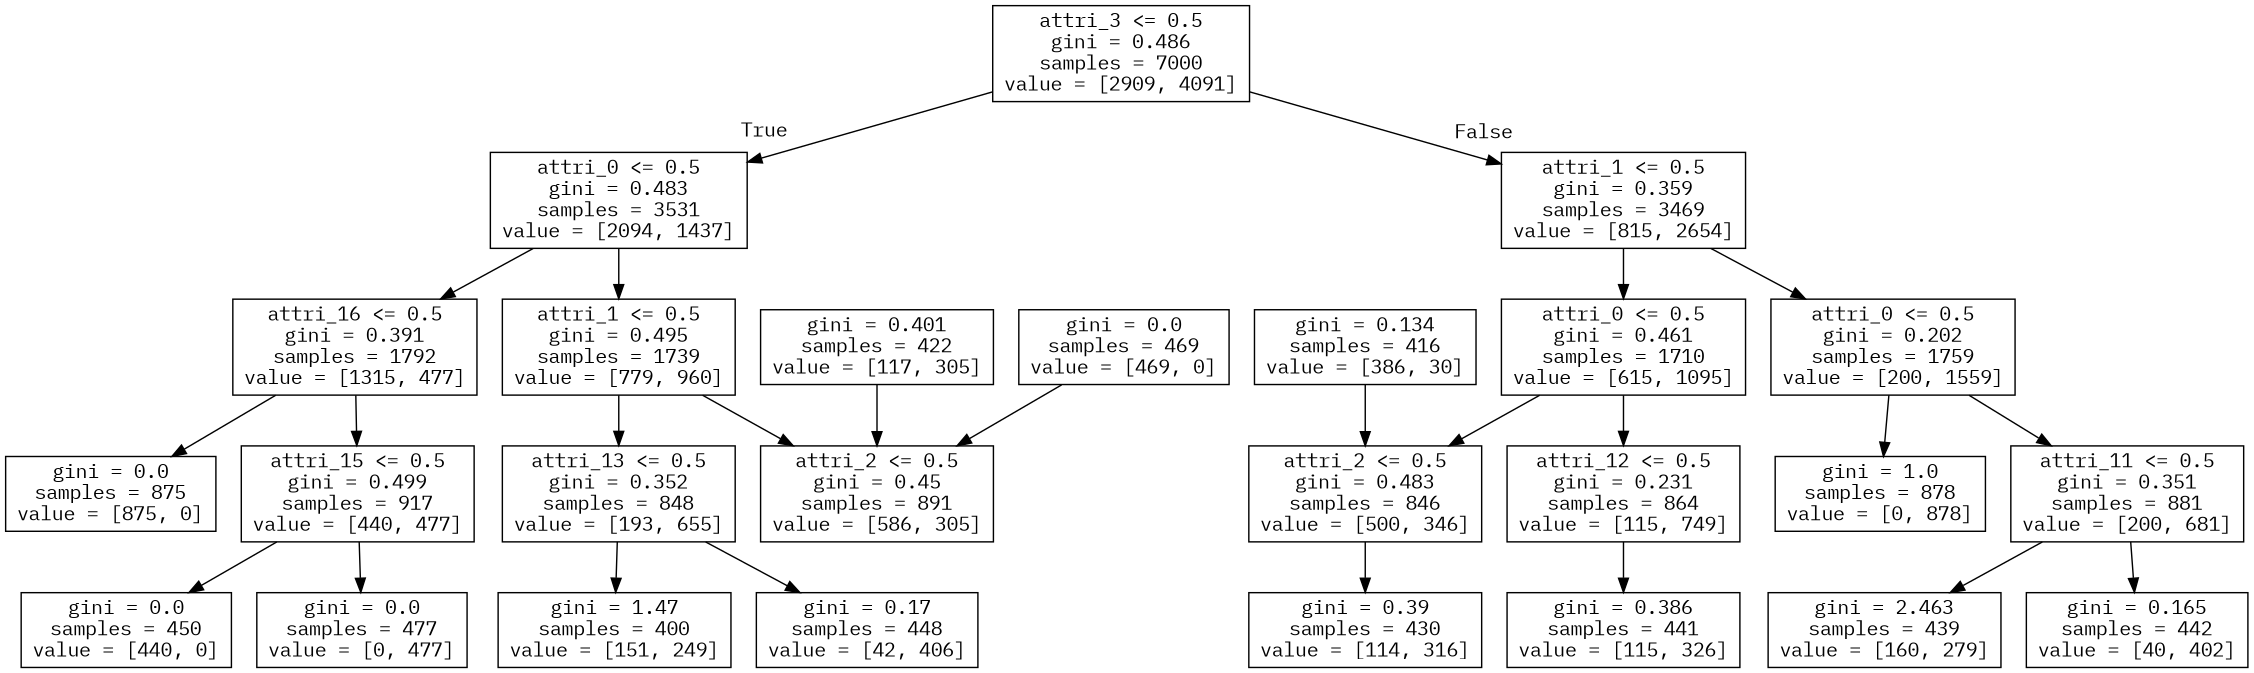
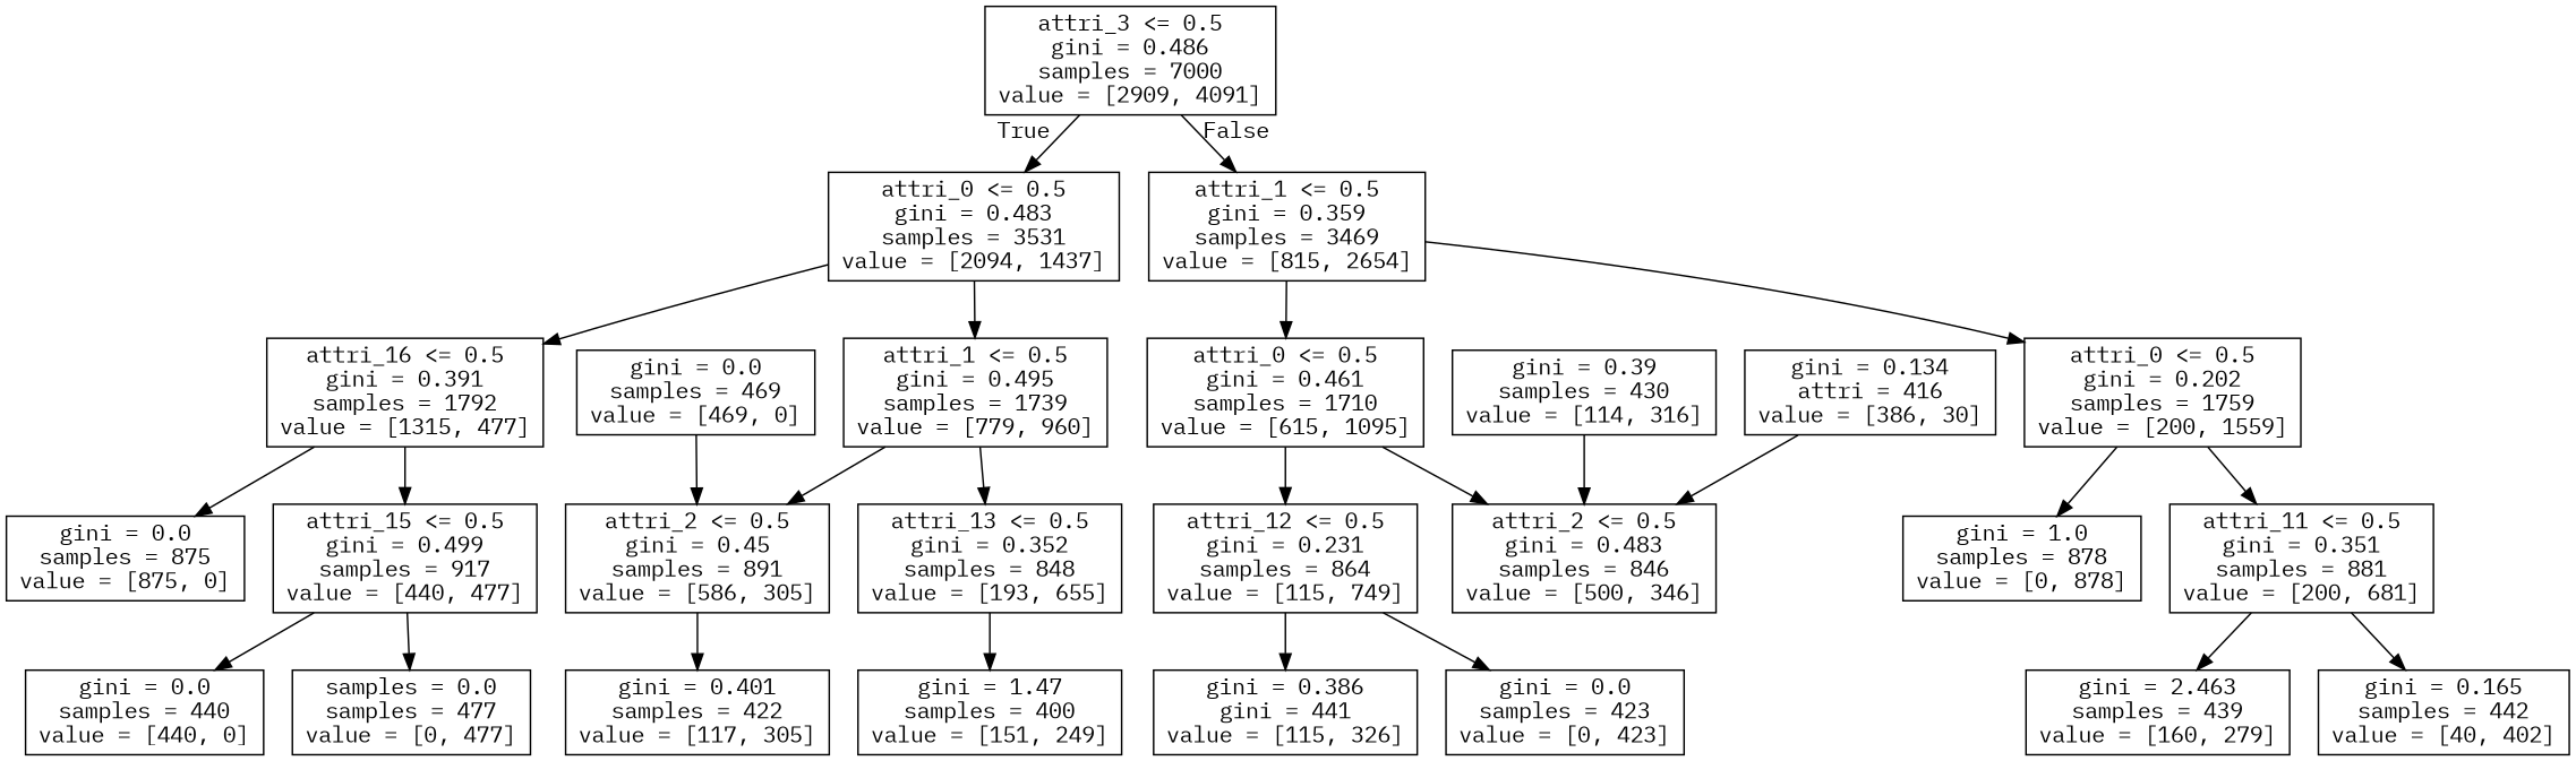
  digraph {
    fontname="IBM Plex Mono"
    node [fontname="IBM Plex Mono" shape=box]
    edge [fontname="IBM Plex Mono"]
    n1 [label="attri_3 <= 0.5\ngini = 0.486\nsamples = 7000\nvalue = [2909, 4091]"]
    n2 [label="attri_0 <= 0.5\ngini = 0.483\nsamples = 3531\nvalue = [2094, 1437]"]
    n3 [label="attri_1 <= 0.5\ngini = 0.359\nsamples = 3469\nvalue = [815, 2654]"]
    n4 [label="attri_16 <= 0.5\ngini = 0.391\nsamples = 1792\nvalue = [1315, 477]"]
    n5 [label="attri_1 <= 0.5\ngini = 0.495\nsamples = 1739\nvalue = [779, 960]"]
    n6 [label="attri_0 <= 0.5\ngini = 0.461\nsamples = 1710\nvalue = [615, 1095]"]
    n7 [label="attri_0 <= 0.5\ngini = 0.202\nsamples = 1759\nvalue = [200, 1559]"]
    n8 [label="gini = 0.0\nsamples = 875\nvalue = [875, 0]"]
    n9 [label="attri_15 <= 0.5\ngini = 0.499\nsamples = 917\nvalue = [440, 477]"]
    n10 [label="attri_2 <= 0.5\ngini = 0.45\nsamples = 891\nvalue = [586, 305]"]
    n11 [label="attri_13 <= 0.5\ngini = 0.352\nsamples = 848\nvalue = [193, 655]"]
-   n12 [label="gini = 0.0\nsamples = 450\nvalue = [440, 0]"]
-   n13 [label="gini = 0.0\nsamples = 477\nvalue = [0, 477]"]
+   n12 [label="gini = 0.0\nsamples = 440\nvalue = [440, 0]"]
+   n13 [label="samples = 0.0\nsamples = 477\nvalue = [0, 477]"]
    n14 [label="gini = 0.401\nsamples = 422\nvalue = [117, 305]"]
    n15 [label="gini = 1.47\nsamples = 400\nvalue = [151, 249]"]
-   n16 [label="gini = 0.17\nsamples = 448\nvalue = [42, 406]"]
    n17 [label="gini = 0.0\nsamples = 469\nvalue = [469, 0]"]
    n18 [label="attri_2 <= 0.5\ngini = 0.483\nsamples = 846\nvalue = [500, 346]"]
    n19 [label="attri_12 <= 0.5\ngini = 0.231\nsamples = 864\nvalue = [115, 749]"]
    n20 [label="gini = 1.0\nsamples = 878\nvalue = [0, 878]"]
    n21 [label="attri_11 <= 0.5\ngini = 0.351\nsamples = 881\nvalue = [200, 681]"]
    n22 [label="gini = 0.39\nsamples = 430\nvalue = [114, 316]"]
-   n23 [label="gini = 0.386\nsamples = 441\nvalue = [115, 326]"]
-   n25 [label="gini = 0.134\nsamples = 416\nvalue = [386, 30]"]
+   n23 [label="gini = 0.386\ngini = 441\nvalue = [115, 326]"]
+   n24 [label="gini = 0.0\nsamples = 423\nvalue = [0, 423]"]
+   n25 [label="gini = 0.134\nattri = 416\nvalue = [386, 30]"]
    n26 [label="gini = 2.463\nsamples = 439\nvalue = [160, 279]"]
    n27 [label="gini = 0.165\nsamples = 442\nvalue = [40, 402]"]
    n1 -> n2 [headlabel=True labelangle=45 labeldistance=2.5]
    n1 -> n3 [headlabel=False labelangle=-45 labeldistance=2.5]
    n2 -> n4
    n2 -> n5
    n3 -> n6
    n3 -> n7
    n4 -> n8
    n4 -> n9
    n5 -> n10
    n5 -> n11
    n6 -> n18
    n6 -> n19
    n7 -> n20
    n7 -> n21
    n9 -> n12
    n9 -> n13
-   n14 -> n10
+   n10 -> n14
    n11 -> n15
-   n11 -> n16
    n17 -> n10
-   n18 -> n22
+   n22 -> n18
    n19 -> n23
+   n19 -> n24
    n21 -> n26
    n21 -> n27
    n25 -> n18
  }
